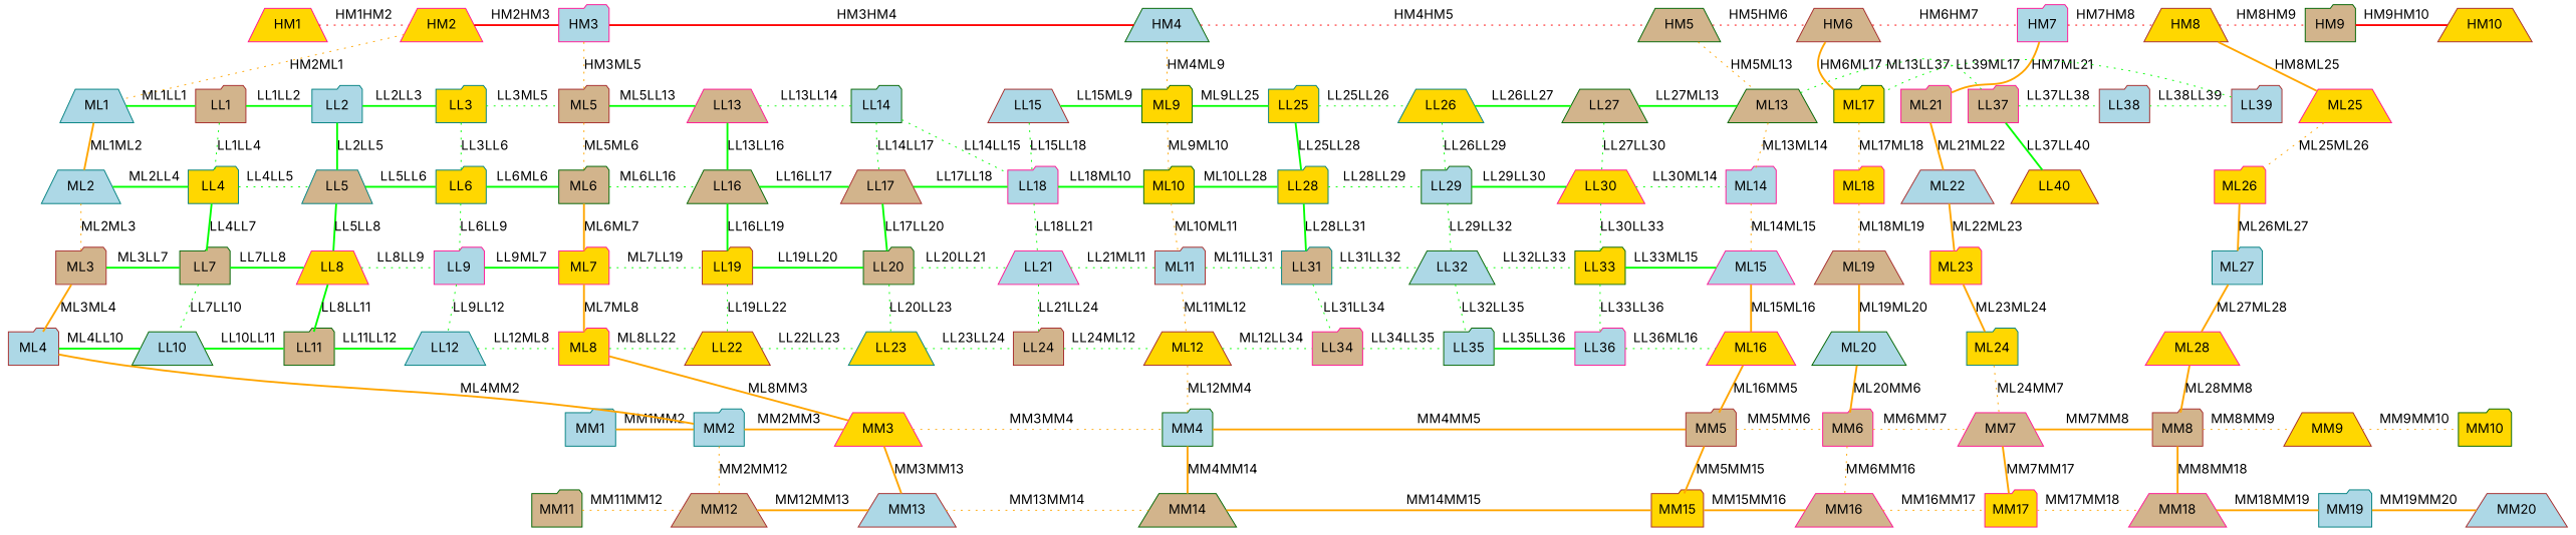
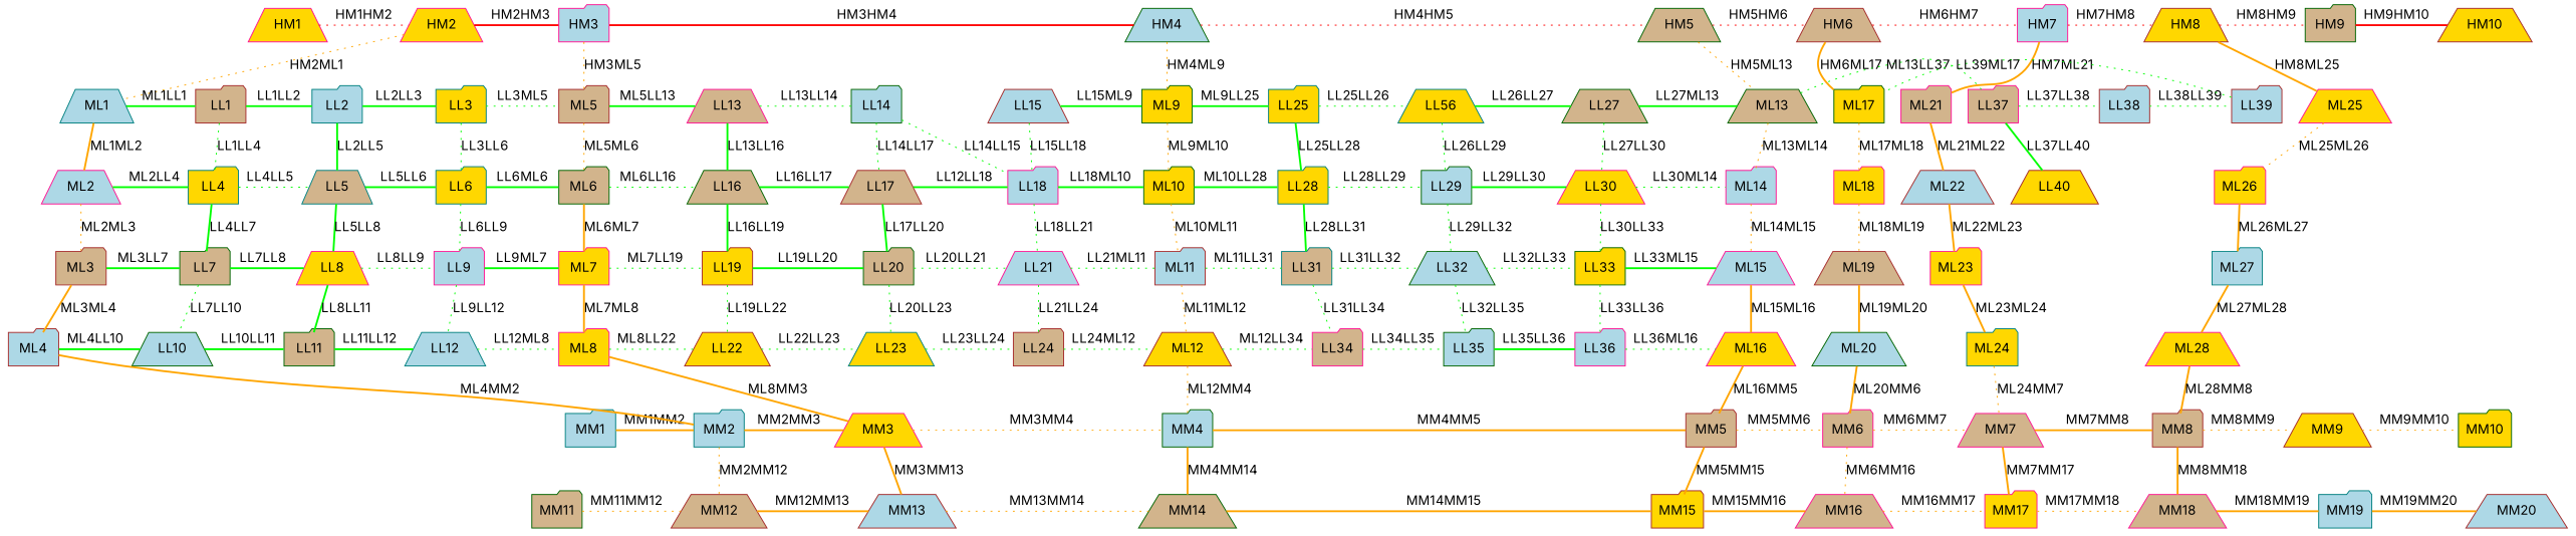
  graph {
    fontname=Inter
    node [color=deeppink fillcolor=gold fontname=Inter shape=folder style=filled]
    edge [color=green fontname=Inter style=dotted weight=30]
    HM1 [shape=trapezium]
    HM2 [shape=trapezium]
    HM3 [fillcolor=lightblue]
    HM4 [color=darkgreen fillcolor=lightblue shape=trapezium]
    HM5 [color=darkgreen fillcolor=tan shape=trapezium]
    HM6 [color=brown fillcolor=tan shape=trapezium]
    MM6 [fillcolor=tan]
    MM7 [fillcolor=tan shape=trapezium]
    HM7 [fillcolor=lightblue]
    HM8 [color=brown shape=trapezium]
    HM9 [color=darkgreen fillcolor=tan]
    HM10 [color=brown shape=trapezium]
    MM1 [color=teal fillcolor=lightblue]
    MM2 [color=teal fillcolor=lightblue]
    MM3 [shape=trapezium]
    MM4 [color=darkgreen fillcolor=lightblue]
    MM5 [color=brown fillcolor=tan]
    MM8 [color=brown fillcolor=tan]
    MM9 [color=brown shape=trapezium]
    MM10 [color=darkgreen]
    MM11 [color=darkgreen fillcolor=tan]
    MM12 [color=brown fillcolor=tan shape=trapezium]
    MM13 [color=brown fillcolor=lightblue shape=trapezium]
    MM14 [color=darkgreen fillcolor=tan shape=trapezium]
    MM15 [color=brown]
    MM16 [fillcolor=tan shape=trapezium]
    MM17
    MM18 [fillcolor=tan shape=trapezium]
    MM19 [color=teal fillcolor=lightblue]
    MM20 [color=brown fillcolor=lightblue shape=trapezium]
    ML1 [color=teal fillcolor=lightblue shape=trapezium]
    LL1 [color=brown fillcolor=tan]
    LL2 [color=teal fillcolor=lightblue]
    LL3 [color=teal]
    ML5 [color=brown fillcolor=tan]
-   ML2 [color=teal fillcolor=lightblue shape=trapezium]
+   ML2 [fillcolor=lightblue shape=trapezium]
    LL4 [color=teal]
    LL5 [color=teal fillcolor=tan shape=trapezium]
    LL6 [color=teal]
    ML6 [color=darkgreen fillcolor=tan]
    ML3 [color=brown fillcolor=tan]
    LL7 [color=darkgreen fillcolor=tan]
    LL8 [shape=trapezium]
    LL9 [fillcolor=lightblue]
    ML7
    ML4 [color=brown fillcolor=lightblue]
    LL10 [color=darkgreen fillcolor=lightblue shape=trapezium]
    LL11 [color=darkgreen fillcolor=tan]
    LL12 [color=teal fillcolor=lightblue shape=trapezium]
    ML8
    LL13 [fillcolor=tan shape=trapezium]
    LL14 [color=darkgreen fillcolor=lightblue]
    LL15 [color=brown fillcolor=lightblue shape=trapezium]
    ML9 [color=darkgreen]
    LL16 [color=darkgreen fillcolor=tan shape=trapezium]
    LL17 [color=brown fillcolor=tan shape=trapezium]
    LL18 [fillcolor=lightblue]
    ML10 [color=darkgreen]
    LL19 [color=brown]
    LL20 [color=darkgreen fillcolor=tan]
    LL21 [fillcolor=lightblue shape=trapezium]
    ML11 [color=brown fillcolor=lightblue]
    LL22 [color=brown shape=trapezium]
    LL23 [color=teal shape=trapezium]
    LL24 [color=brown fillcolor=tan]
    ML12 [color=brown shape=trapezium]
    LL25 [color=teal]
-   LL26 [color=teal shape=trapezium]
+   LL26 [color=teal shape=trapezium label=LL56]
    LL27 [color=darkgreen fillcolor=tan shape=trapezium]
    ML13 [color=darkgreen fillcolor=tan shape=trapezium]
    LL28 [color=teal]
    LL29 [color=darkgreen fillcolor=lightblue]
    LL30 [shape=trapezium]
    ML14 [fillcolor=lightblue]
    LL33 [color=darkgreen]
    ML15 [fillcolor=lightblue shape=trapezium]
    LL31 [color=teal fillcolor=tan]
    LL32 [color=darkgreen fillcolor=lightblue shape=trapezium]
    LL34 [fillcolor=tan]
    LL35 [color=darkgreen fillcolor=lightblue]
    LL36 [fillcolor=lightblue]
    ML16 [shape=trapezium]
    LL37 [fillcolor=tan]
    LL38 [color=brown fillcolor=lightblue]
    LL39 [color=brown fillcolor=lightblue]
    ML17 [color=darkgreen]
    ML21 [fillcolor=tan]
    ML25 [shape=trapezium]
    LL40 [color=brown shape=trapezium]
    ML18
    ML22 [color=brown fillcolor=lightblue shape=trapezium]
    ML26
    ML19 [color=brown fillcolor=tan shape=trapezium]
    ML20 [color=darkgreen fillcolor=lightblue shape=trapezium]
    ML23
    ML24 [color=teal]
    ML27 [color=teal fillcolor=lightblue]
    ML28 [shape=trapezium]
    subgraph sub_1 {
      rank=same
      HM1
      HM2
    }
    subgraph sub_2 {
      rank=same
      HM2
      HM3
    }
    subgraph sub_3 {
      rank=same
      HM3
      HM4
    }
    subgraph sub_4 {
      rank=same
      HM4
      HM5
    }
    subgraph sub_5 {
      rank=same
      HM5
      HM6
    }
    subgraph sub_6 {
      rank=same
      MM6
      MM7
    }
    subgraph sub_7 {
      rank=same
      HM6
      HM7
    }
    subgraph sub_8 {
      rank=same
      HM7
      HM8
    }
    subgraph sub_9 {
      rank=same
      HM8
      HM9
    }
    subgraph sub_10 {
      rank=same
      HM9
      HM10
    }
    subgraph sub_11 {
      rank=same
      MM1
      MM2
    }
    subgraph sub_12 {
      rank=same
      MM2
      MM3
    }
    subgraph sub_13 {
      rank=same
      MM3
      MM4
    }
    subgraph sub_14 {
      rank=same
      MM4
      MM5
    }
    subgraph sub_15 {
      rank=same
      MM6
      MM5
    }
    subgraph sub_16 {
      rank=same
      MM7
      MM8
    }
    subgraph sub_17 {
      rank=same
      MM8
      MM9
    }
    subgraph sub_18 {
      rank=same
      MM9
      MM10
    }
    subgraph sub_19 {
      rank=same
      MM11
      MM12
    }
    subgraph sub_20 {
      rank=same
      MM12
      MM13
    }
    subgraph sub_21 {
      rank=same
      MM13
      MM14
    }
    subgraph sub_22 {
      rank=same
      MM14
      MM15
    }
    subgraph sub_23 {
      rank=same
      MM15
      MM16
    }
    subgraph sub_24 {
      rank=same
      MM16
      MM17
    }
    subgraph sub_25 {
      rank=same
      MM17
      MM18
    }
    subgraph sub_26 {
      rank=same
      MM18
      MM19
    }
    subgraph sub_27 {
      rank=same
      MM19
      MM20
    }
    subgraph sub_28 {
      rank=same
      ML1
      LL1
    }
    subgraph sub_29 {
      rank=same
      LL1
      LL2
    }
    subgraph sub_30 {
      rank=same
      LL2
      LL3
    }
    subgraph sub_31 {
      rank=same
      LL3
      ML5
    }
    subgraph sub_32 {
      rank=same
      ML2
      LL4
    }
    subgraph sub_33 {
      rank=same
      LL4
      LL5
    }
    subgraph sub_34 {
      rank=same
      LL5
      LL6
    }
    subgraph sub_35 {
      rank=same
      LL6
      ML6
    }
    subgraph sub_36 {
      rank=same
      ML3
      LL7
    }
    subgraph sub_37 {
      rank=same
      LL7
      LL8
    }
    subgraph sub_38 {
      rank=same
      LL8
      LL9
    }
    subgraph sub_39 {
      rank=same
      LL9
      ML7
    }
    subgraph sub_40 {
      rank=same
      ML4
      LL10
    }
    subgraph sub_41 {
      rank=same
      LL10
      LL11
    }
    subgraph sub_42 {
      rank=same
      LL11
      LL12
    }
    subgraph sub_43 {
      rank=same
      LL12
      ML8
    }
    subgraph sub_44 {
      rank=same
      ML5
      LL13
    }
    subgraph sub_45 {
      rank=same
      LL13
      LL14
    }
    subgraph sub_46 {
      rank=same
      LL14
      LL15
    }
    subgraph sub_47 {
      rank=same
      LL15
      ML9
    }
    subgraph sub_48 {
      rank=same
      ML6
      LL16
    }
    subgraph sub_49 {
      rank=same
      LL16
      LL17
    }
    subgraph sub_50 {
      rank=same
      LL17
      LL18
    }
    subgraph sub_51 {
      rank=same
      LL18
      ML10
    }
    subgraph sub_52 {
      rank=same
      ML7
      LL19
    }
    subgraph sub_53 {
      rank=same
      LL19
      LL20
    }
    subgraph sub_54 {
      rank=same
      LL20
      LL21
    }
    subgraph sub_55 {
      rank=same
      LL21
      ML11
    }
    subgraph sub_56 {
      rank=same
      ML8
      LL22
    }
    subgraph sub_57 {
      rank=same
      LL22
      LL23
    }
    subgraph sub_58 {
      rank=same
      LL23
      LL24
    }
    subgraph sub_59 {
      rank=same
      LL24
      ML12
    }
    subgraph sub_60 {
      rank=same
      ML9
      LL25
    }
    subgraph sub_61 {
      rank=same
      LL25
      LL26
    }
    subgraph sub_62 {
      rank=same
      LL26
      LL27
    }
    subgraph sub_63 {
      rank=same
      LL27
      ML13
    }
    subgraph sub_64 {
      rank=same
      ML10
      LL28
    }
    subgraph sub_65 {
      rank=same
      LL28
      LL29
    }
    subgraph sub_66 {
      rank=same
      LL29
      LL30
    }
    subgraph sub_67 {
      rank=same
      LL30
      ML14
    }
    subgraph sub_68 {
      rank=same
      LL33
      ML15
    }
    subgraph sub_69 {
      rank=same
      ML11
      LL31
    }
    subgraph sub_70 {
      rank=same
      LL31
      LL32
    }
    subgraph sub_71 {
      rank=same
      LL33
      LL32
    }
    subgraph sub_72 {
      rank=same
      ML12
      LL34
    }
    subgraph sub_73 {
      rank=same
      LL34
      LL35
    }
    subgraph sub_74 {
      rank=same
      LL35
      LL36
    }
    subgraph sub_75 {
      rank=same
      LL36
      ML16
    }
    subgraph sub_76 {
      rank=same
      ML13
      LL37
    }
    subgraph sub_77 {
      rank=same
      LL37
      LL38
    }
    subgraph sub_78 {
      rank=same
      LL38
      LL39
    }
    subgraph sub_79 {
      rank=same
      LL39
      ML17
    }
    HM1 -- HM2 [color=red label=HM1HM2 weight=70]
    HM2 -- HM3 [color=red label=HM2HM3 style=bold weight=70]
    HM2 -- ML1 [color=orange label=HM2ML1 weight=50]
    HM3 -- HM4 [color=red label=HM3HM4 style=bold weight=70]
    HM3 -- ML5 [color=orange label=HM3ML5 weight=50]
    HM4 -- HM5 [color=red label=HM4HM5 weight=70]
    HM4 -- ML9 [color=orange label=HM4ML9 weight=50]
    HM5 -- HM6 [color=red label=HM5HM6 weight=70]
    HM5 -- ML13 [color=orange label=HM5ML13 weight=50]
    HM6 -- HM7 [color=red label=HM6HM7 weight=70]
    HM6 -- ML17 [color=orange label=HM6ML17 style=bold weight=50]
    MM6 -- MM7 [color=orange label=MM6MM7 weight=50]
    MM6 -- MM16 [color=orange label=MM6MM16 weight=50]
    MM7 -- MM8 [color=orange label=MM7MM8 style=bold weight=50]
    MM7 -- MM17 [color=orange label=MM7MM17 style=bold weight=50]
    HM7 -- HM8 [color=red label=HM7HM8 weight=70]
    HM7 -- ML21 [color=orange label=HM7ML21 style=bold weight=50]
    HM8 -- HM9 [color=red label=HM8HM9 weight=70]
    HM8 -- ML25 [color=orange label=HM8ML25 style=bold weight=50]
    HM9 -- HM10 [color=red label=HM9HM10 style=bold weight=70]
    MM1 -- MM2 [color=orange label=MM1MM2 style=bold weight=50]
    MM2 -- MM3 [color=orange label=MM2MM3 style=bold weight=50]
    MM2 -- MM12 [color=orange label=MM2MM12 weight=50]
    MM3 -- MM4 [color=orange label=MM3MM4 weight=50]
    MM3 -- MM13 [color=orange label=MM3MM13 style=bold weight=50]
    MM4 -- MM5 [color=orange label=MM4MM5 style=bold weight=50]
    MM4 -- MM14 [color=orange label=MM4MM14 style=bold weight=50]
    MM5 -- MM6 [color=orange label=MM5MM6 weight=50]
    MM5 -- MM15 [color=orange label=MM5MM15 style=bold weight=50]
    MM8 -- MM9 [color=orange label=MM8MM9 weight=50]
    MM8 -- MM18 [color=orange label=MM8MM18 style=bold weight=50]
    MM9 -- MM10 [color=orange label=MM9MM10 weight=50]
    MM11 -- MM12 [color=orange label=MM11MM12 weight=50]
    MM12 -- MM13 [color=orange label=MM12MM13 style=bold weight=50]
    MM13 -- MM14 [color=orange label=MM13MM14 weight=50]
    MM14 -- MM15 [color=orange label=MM14MM15 style=bold weight=50]
    MM15 -- MM16 [color=orange label=MM15MM16 style=bold weight=50]
    MM16 -- MM17 [color=orange label=MM16MM17 weight=50]
    MM17 -- MM18 [color=orange label=MM17MM18 weight=50]
    MM18 -- MM19 [color=orange label=MM18MM19 style=bold weight=50]
    MM19 -- MM20 [color=orange label=MM19MM20 style=bold weight=50]
    ML1 -- LL1 [label=ML1LL1 style=bold]
    ML1 -- ML2 [color=orange label=ML1ML2 style=bold weight=50]
    LL1 -- LL2 [label=LL1LL2 style=bold]
    LL1 -- LL4 [label=LL1LL4]
    LL2 -- LL3 [label=LL2LL3 style=bold]
    LL2 -- LL5 [label=LL2LL5 style=bold]
    LL3 -- ML5 [label=LL3ML5]
    LL3 -- LL6 [label=LL3LL6]
    ML5 -- ML6 [color=orange label=ML5ML6 weight=50]
    ML5 -- LL13 [label=ML5LL13 style=bold]
    ML2 -- LL4 [label=ML2LL4 style=bold]
    ML2 -- ML3 [color=orange label=ML2ML3 weight=50]
    LL4 -- LL5 [label=LL4LL5]
    LL4 -- LL7 [label=LL4LL7 style=bold]
    LL5 -- LL6 [label=LL5LL6 style=bold]
    LL5 -- LL8 [label=LL5LL8 style=bold]
    LL6 -- ML6 [label=LL6ML6 style=bold]
    LL6 -- LL9 [label=LL6LL9]
    ML6 -- ML7 [color=orange label=ML6ML7 style=bold weight=50]
    ML6 -- LL16 [label=ML6LL16]
    ML3 -- LL7 [label=ML3LL7 style=bold]
    ML3 -- ML4 [color=orange label=ML3ML4 style=bold weight=50]
    LL7 -- LL8 [label=LL7LL8 style=bold]
    LL7 -- LL10 [label=LL7LL10]
    LL8 -- LL9 [label=LL8LL9]
    LL8 -- LL11 [label=LL8LL11 style=bold]
    LL9 -- ML7 [label=LL9ML7 style=bold]
    LL9 -- LL12 [label=LL9LL12]
    ML7 -- ML8 [color=orange label=ML7ML8 style=bold weight=50]
    ML7 -- LL19 [label=ML7LL19]
    ML4 -- MM2 [color=orange label=ML4MM2 style=bold weight=50]
    ML4 -- LL10 [label=ML4LL10 style=bold]
    LL10 -- LL11 [label=LL10LL11 style=bold]
    LL11 -- LL12 [label=LL11LL12 style=bold]
    LL12 -- ML8 [label=LL12ML8]
    ML8 -- MM3 [color=orange label=ML8MM3 style=bold weight=50]
    ML8 -- LL22 [label=ML8LL22]
    LL13 -- LL14 [label=LL13LL14]
    LL13 -- LL16 [label=LL13LL16 style=bold]
    LL14 -- LL17 [label=LL14LL17]
    LL14 -- LL18 [label=LL14LL15]
    LL15 -- ML9 [label=LL15ML9 style=bold]
    LL15 -- LL18 [label=LL15LL18]
    ML9 -- ML10 [color=orange label=ML9ML10 weight=50]
    ML9 -- LL25 [label=ML9LL25 style=bold]
    LL16 -- LL17 [label=LL16LL17 style=bold]
    LL16 -- LL19 [label=LL16LL19 style=bold]
-   LL17 -- LL18 [label=LL17LL18 style=bold]
+   LL17 -- LL18 [label=LL12LL18 style=bold]
    LL17 -- LL20 [label=LL17LL20 style=bold]
    LL18 -- ML10 [label=LL18ML10 style=bold]
    LL18 -- LL21 [label=LL18LL21]
    ML10 -- ML11 [color=orange label=ML10ML11 weight=50]
    ML10 -- LL28 [label=ML10LL28 style=bold]
    LL19 -- LL20 [label=LL19LL20 style=bold]
    LL19 -- LL22 [label=LL19LL22]
    LL20 -- LL21 [label=LL20LL21]
    LL20 -- LL23 [label=LL20LL23]
    LL21 -- ML11 [label=LL21ML11]
    LL21 -- LL24 [label=LL21LL24]
    ML11 -- ML12 [color=orange label=ML11ML12 weight=50]
    ML11 -- LL31 [label=ML11LL31]
    LL22 -- LL23 [label=LL22LL23]
    LL23 -- LL24 [label=LL23LL24]
    LL24 -- ML12 [label=LL24ML12]
    ML12 -- MM4 [color=orange label=ML12MM4 weight=50]
    ML12 -- LL34 [label=ML12LL34]
    LL25 -- LL26 [label=LL25LL26]
    LL25 -- LL28 [label=LL25LL28 style=bold]
    LL26 -- LL27 [label=LL26LL27 style=bold]
    LL26 -- LL29 [label=LL26LL29]
    LL27 -- ML13 [label=LL27ML13 style=bold]
    LL27 -- LL30 [label=LL27LL30]
    ML13 -- ML14 [color=orange label=ML13ML14 weight=50]
    ML13 -- LL37 [label=ML13LL37]
    LL28 -- LL29 [label=LL28LL29]
    LL28 -- LL31 [label=LL28LL31 style=bold]
    LL29 -- LL30 [label=LL29LL30 style=bold]
    LL29 -- LL32 [label=LL29LL32]
    LL30 -- ML14 [label=LL30ML14]
    LL30 -- LL33 [label=LL30LL33]
    ML14 -- ML15 [color=orange label=ML14ML15 weight=50]
    LL33 -- ML15 [label=LL33ML15 style=bold]
    LL33 -- LL36 [label=LL33LL36]
    ML15 -- ML16 [color=orange label=ML15ML16 style=bold weight=50]
    LL31 -- LL32 [label=LL31LL32]
    LL31 -- LL34 [label=LL31LL34]
    LL32 -- LL33 [label=LL32LL33]
    LL32 -- LL35 [label=LL32LL35]
    LL34 -- LL35 [label=LL34LL35]
    LL35 -- LL36 [label=LL35LL36 style=bold]
    LL36 -- ML16 [label=LL36ML16]
    ML16 -- MM5 [color=orange label=ML16MM5 style=bold weight=50]
    LL37 -- LL38 [label=LL37LL38]
    LL37 -- LL40 [label=LL37LL40 style=bold]
    LL38 -- LL39 [label=LL38LL39]
    LL39 -- ML17 [label=LL39ML17]
    ML17 -- ML18 [color=orange label=ML17ML18 weight=50]
    ML21 -- ML22 [color=orange label=ML21ML22 style=bold weight=50]
    ML25 -- ML26 [color=orange label=ML25ML26 weight=50]
    ML18 -- ML19 [color=orange label=ML18ML19 weight=50]
    ML22 -- ML23 [color=orange label=ML22ML23 style=bold weight=50]
    ML26 -- ML27 [color=orange label=ML26ML27 style=bold weight=50]
    ML19 -- ML20 [color=orange label=ML19ML20 style=bold weight=50]
    ML20 -- MM6 [color=orange label=ML20MM6 style=bold weight=50]
    ML23 -- ML24 [color=orange label=ML23ML24 style=bold weight=50]
    ML24 -- MM7 [color=orange label=ML24MM7 weight=50]
    ML27 -- ML28 [color=orange label=ML27ML28 style=bold weight=50]
    ML28 -- MM8 [color=orange label=ML28MM8 style=bold weight=50]
  }
